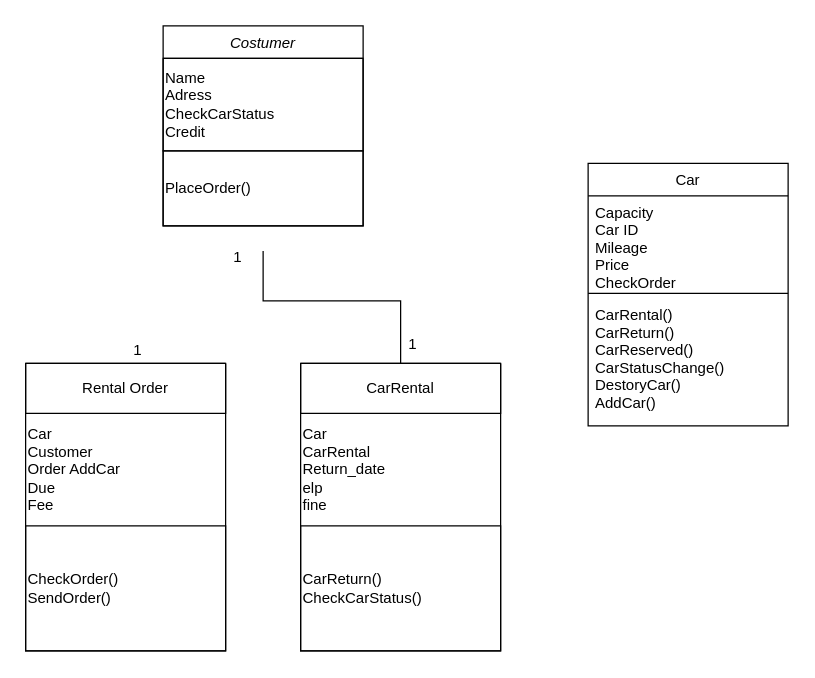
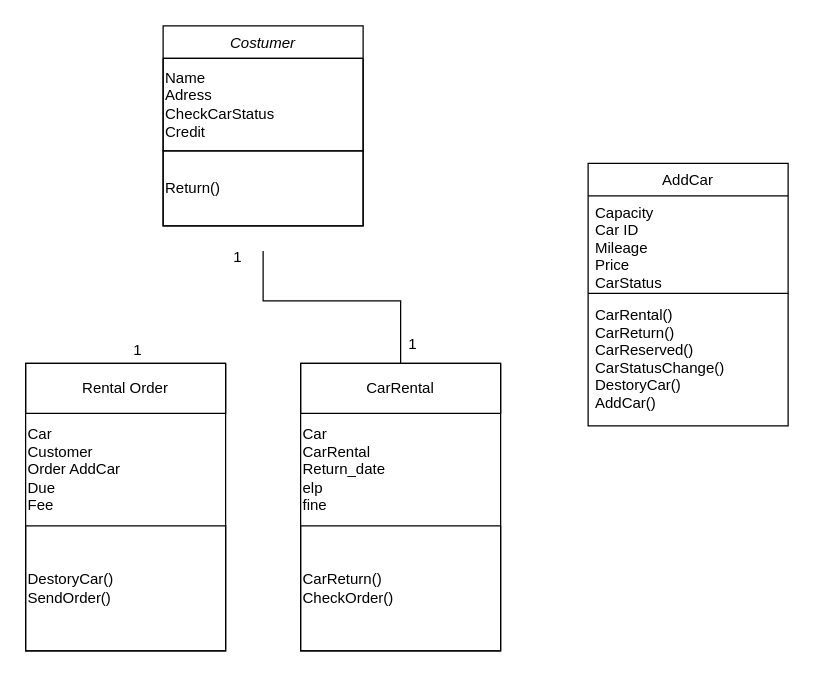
  <mxCell id="0" />
  <mxCell id="1" parent="0" />
  <mxCell id="2" value="Costumer" style="swimlane;fontStyle=2;align=center;verticalAlign=top;childLayout=stackLayout;horizontal=1;startSize=26;horizontalStack=0;resizeParent=1;resizeLast=0;collapsible=1;marginBottom=0;rounded=0;shadow=0;strokeWidth=1;" parent="1" vertex="1"><mxGeometry x="130" y="20" width="160" height="160" as="geometry"><mxRectangle x="220" y="120" width="160" height="26" as="alternateBounds" /></mxGeometry></mxCell>
  <mxCell id="3" value="Name&lt;br&gt;Adress&lt;br&gt;CheckCarStatus&lt;br&gt;Credit" style="rounded=0;whiteSpace=wrap;html=1;fontFamily=Helvetica;fontSize=12;fontColor=default;fillColor=none;gradientColor=none;align=left;" parent="2" vertex="1"><mxGeometry y="26" width="160" height="74" as="geometry" /></mxCell>
- <mxCell id="4" value="PlaceOrder()" style="rounded=0;whiteSpace=wrap;html=1;fontFamily=Helvetica;fontSize=12;fontColor=default;fillColor=none;gradientColor=none;align=left;" parent="2" vertex="1"><mxGeometry y="100" width="160" height="60" as="geometry" /></mxCell>
+ <mxCell id="4" value="Return()" style="rounded=0;whiteSpace=wrap;html=1;fontFamily=Helvetica;fontSize=12;fontColor=default;fillColor=none;gradientColor=none;align=left;" parent="2" vertex="1"><mxGeometry y="100" width="160" height="60" as="geometry" /></mxCell>
  <mxCell id="5" value="" style="swimlane;fontStyle=0;align=center;verticalAlign=top;childLayout=stackLayout;horizontal=1;startSize=0;horizontalStack=0;resizeParent=1;resizeLast=0;collapsible=1;marginBottom=0;rounded=0;shadow=0;strokeWidth=1;" parent="1" vertex="1"><mxGeometry x="20" y="290" width="160" height="230" as="geometry"><mxRectangle x="130" y="380" width="160" height="26" as="alternateBounds" /></mxGeometry></mxCell>
  <mxCell id="6" value="Rental Order" style="rounded=0;whiteSpace=wrap;html=1;fontFamily=Helvetica;fontSize=12;fontColor=default;fillColor=none;gradientColor=none;align=center;strokeColor=default;" parent="5" vertex="1"><mxGeometry width="160" height="40" as="geometry" /></mxCell>
  <mxCell id="7" value="Car&lt;br&gt;Customer&lt;br&gt;Order AddCar&lt;br&gt;Due&lt;br&gt;Fee" style="rounded=0;whiteSpace=wrap;html=1;fontFamily=Helvetica;fontSize=12;fontColor=default;fillColor=none;gradientColor=none;align=left;strokeColor=none;" parent="5" vertex="1"><mxGeometry y="40" width="160" height="90" as="geometry" /></mxCell>
- <mxCell id="8" value="CheckOrder()&lt;br&gt;SendOrder()" style="rounded=0;whiteSpace=wrap;html=1;fontFamily=Helvetica;fontSize=12;fontColor=default;fillColor=none;gradientColor=none;align=left;" parent="5" vertex="1"><mxGeometry y="130" width="160" height="100" as="geometry" /></mxCell>
- <mxCell id="9" value="Car" style="swimlane;fontStyle=0;align=center;verticalAlign=top;childLayout=stackLayout;horizontal=1;startSize=26;horizontalStack=0;resizeParent=1;resizeLast=0;collapsible=1;marginBottom=0;rounded=0;shadow=0;strokeWidth=1;" parent="1" vertex="1"><mxGeometry x="470" y="130" width="160" height="210" as="geometry"><mxRectangle x="550" y="140" width="160" height="26" as="alternateBounds" /></mxGeometry></mxCell>
- <mxCell id="10" value="Capacity&#10;Car ID&#10;Mileage&#10;Price&#10;CheckOrder" style="text;align=left;verticalAlign=top;spacingLeft=4;spacingRight=4;overflow=hidden;rotatable=0;points=[[0,0.5],[1,0.5]];portConstraint=eastwest;" parent="9" vertex="1"><mxGeometry y="26" width="160" height="74" as="geometry" /></mxCell>
+ <mxCell id="8" value="DestoryCar()&lt;br&gt;SendOrder()" style="rounded=0;whiteSpace=wrap;html=1;fontFamily=Helvetica;fontSize=12;fontColor=default;fillColor=none;gradientColor=none;align=left;" parent="5" vertex="1"><mxGeometry y="130" width="160" height="100" as="geometry" /></mxCell>
+ <mxCell id="9" value="AddCar" style="swimlane;fontStyle=0;align=center;verticalAlign=top;childLayout=stackLayout;horizontal=1;startSize=26;horizontalStack=0;resizeParent=1;resizeLast=0;collapsible=1;marginBottom=0;rounded=0;shadow=0;strokeWidth=1;" parent="1" vertex="1"><mxGeometry x="470" y="130" width="160" height="210" as="geometry"><mxRectangle x="550" y="140" width="160" height="26" as="alternateBounds" /></mxGeometry></mxCell>
+ <mxCell id="10" value="Capacity&#10;Car ID&#10;Mileage&#10;Price&#10;CarStatus" style="text;align=left;verticalAlign=top;spacingLeft=4;spacingRight=4;overflow=hidden;rotatable=0;points=[[0,0.5],[1,0.5]];portConstraint=eastwest;" parent="9" vertex="1"><mxGeometry y="26" width="160" height="74" as="geometry" /></mxCell>
  <mxCell id="11" value="" style="line;html=1;strokeWidth=1;align=left;verticalAlign=middle;spacingTop=-1;spacingLeft=3;spacingRight=3;rotatable=0;labelPosition=right;points=[];portConstraint=eastwest;" parent="9" vertex="1"><mxGeometry y="100" width="160" height="8" as="geometry" /></mxCell>
  <mxCell id="12" value="CarRental()&#10;CarReturn()&#10;CarReserved()&#10;CarStatusChange()&#10;DestoryCar()&#10;AddCar()&#10;" style="text;align=left;verticalAlign=top;spacingLeft=4;spacingRight=4;overflow=hidden;rotatable=0;points=[[0,0.5],[1,0.5]];portConstraint=eastwest;" parent="9" vertex="1"><mxGeometry y="108" width="160" height="102" as="geometry" /></mxCell>
  <mxCell id="13" value="1" style="text;html=1;strokeColor=none;fillColor=none;align=center;verticalAlign=middle;whiteSpace=wrap;rounded=0;fontFamily=Helvetica;fontSize=12;fontColor=default;" parent="1" vertex="1"><mxGeometry x="180" y="190" width="20" height="30" as="geometry" /></mxCell>
  <mxCell id="14" value="1" style="text;html=1;strokeColor=none;fillColor=none;align=center;verticalAlign=middle;whiteSpace=wrap;rounded=0;fontFamily=Helvetica;fontSize=12;fontColor=default;" parent="1" vertex="1"><mxGeometry x="105" y="270" width="10" height="20" as="geometry" /></mxCell>
  <mxCell id="15" value="" style="swimlane;fontStyle=0;align=center;verticalAlign=top;childLayout=stackLayout;horizontal=1;startSize=0;horizontalStack=0;resizeParent=1;resizeLast=0;collapsible=1;marginBottom=0;rounded=0;shadow=0;strokeWidth=1;" vertex="1" parent="1"><mxGeometry x="240" y="290" width="160" height="230" as="geometry"><mxRectangle x="130" y="380" width="160" height="26" as="alternateBounds" /></mxGeometry></mxCell>
  <mxCell id="16" value="CarRental" style="rounded=0;whiteSpace=wrap;html=1;fontFamily=Helvetica;fontSize=12;fontColor=default;fillColor=none;gradientColor=none;align=center;strokeColor=default;" vertex="1" parent="15"><mxGeometry width="160" height="40" as="geometry" /></mxCell>
  <mxCell id="17" value="Car&lt;br&gt;CarRental&lt;br&gt;Return_date&lt;br&gt;elp&lt;br&gt;fine" style="rounded=0;whiteSpace=wrap;html=1;fontFamily=Helvetica;fontSize=12;fontColor=default;fillColor=none;gradientColor=none;align=left;strokeColor=none;" vertex="1" parent="15"><mxGeometry y="40" width="160" height="90" as="geometry" /></mxCell>
- <mxCell id="18" value="CarReturn()&lt;br&gt;CheckCarStatus()" style="rounded=0;whiteSpace=wrap;html=1;fontFamily=Helvetica;fontSize=12;fontColor=default;fillColor=none;gradientColor=none;align=left;" vertex="1" parent="15"><mxGeometry y="130" width="160" height="100" as="geometry" /></mxCell>
+ <mxCell id="18" value="CarReturn()&lt;br&gt;CheckOrder()" style="rounded=0;whiteSpace=wrap;html=1;fontFamily=Helvetica;fontSize=12;fontColor=default;fillColor=none;gradientColor=none;align=left;" vertex="1" parent="15"><mxGeometry y="130" width="160" height="100" as="geometry" /></mxCell>
  <mxCell id="19" style="edgeStyle=orthogonalEdgeStyle;rounded=0;orthogonalLoop=1;jettySize=auto;html=1;endArrow=none;endFill=0;" edge="1" parent="1" source="16"><mxGeometry relative="1" as="geometry"><mxPoint x="210" y="200" as="targetPoint" /><Array as="points"><mxPoint x="320" y="240" /><mxPoint x="210" y="240" /></Array></mxGeometry></mxCell>
  <mxCell id="20" value="1" style="text;html=1;strokeColor=none;fillColor=none;align=center;verticalAlign=middle;whiteSpace=wrap;rounded=0;fontFamily=Helvetica;fontSize=12;fontColor=default;" vertex="1" parent="1"><mxGeometry x="320" y="260" width="20" height="30" as="geometry" /></mxCell>
